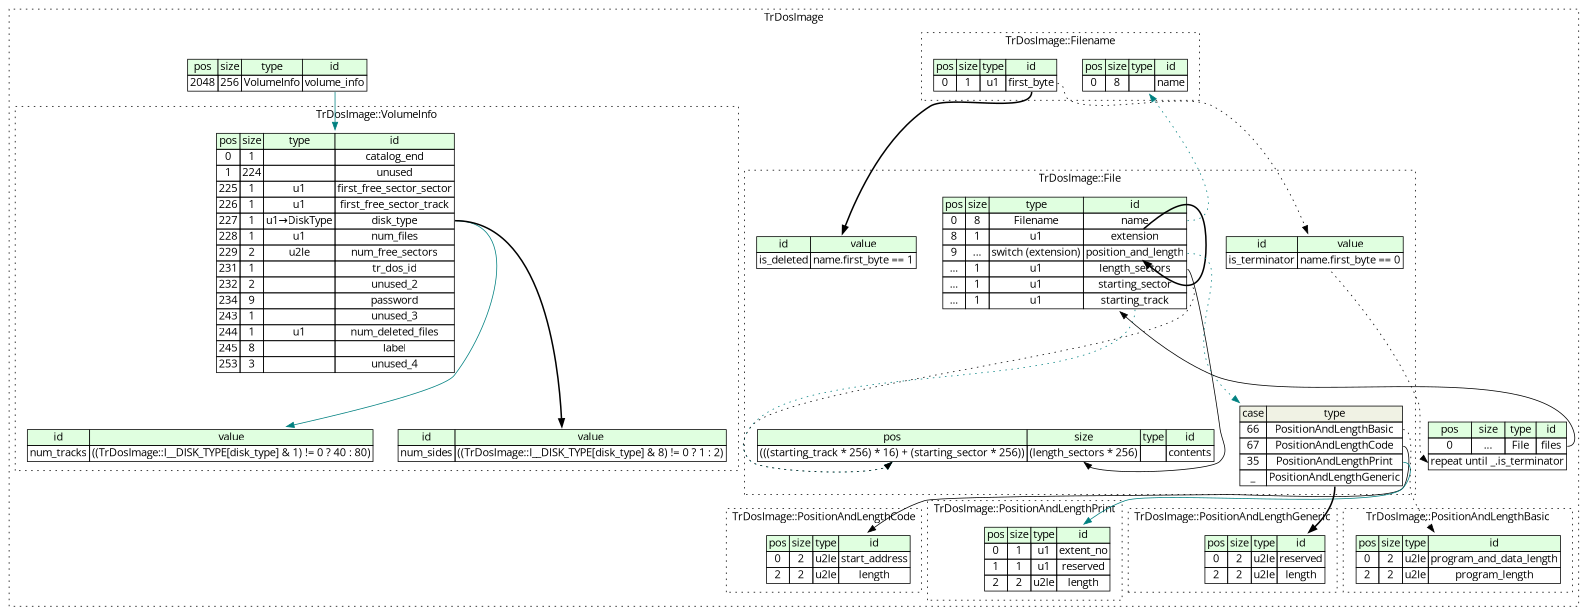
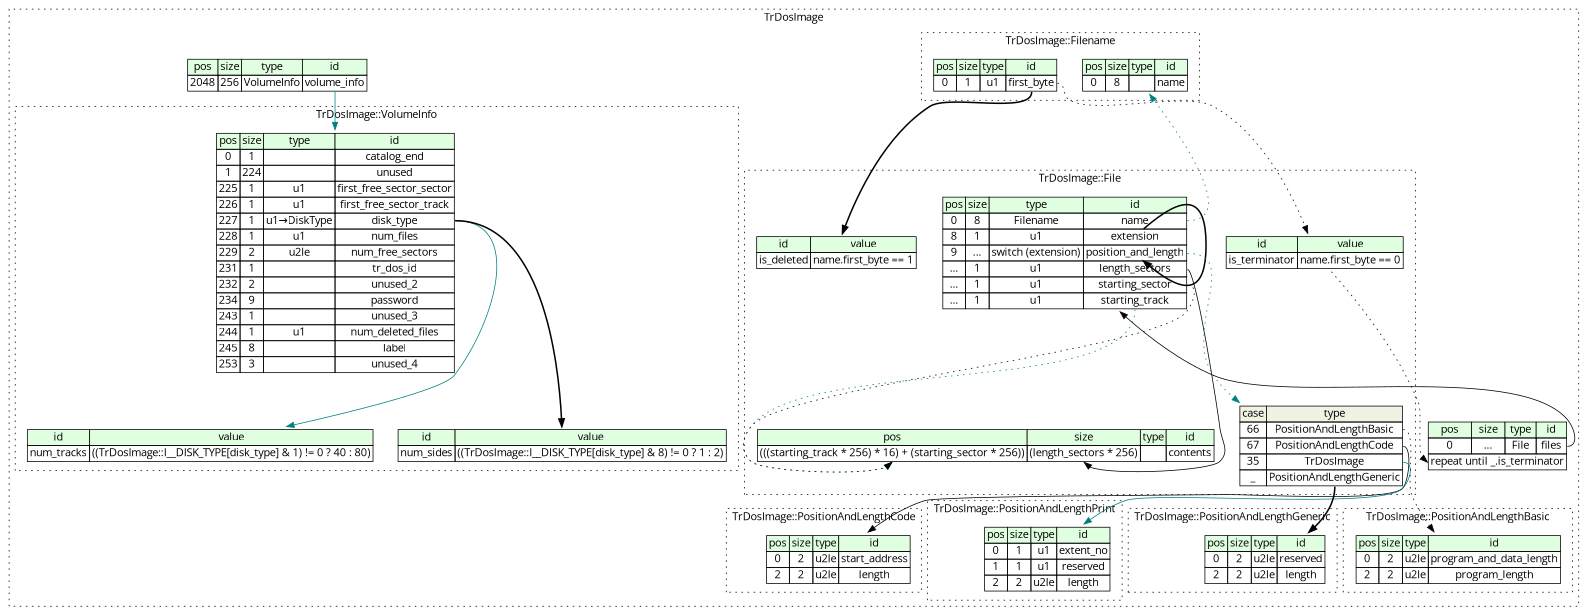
  digraph {
    rankdir=TB
    fontname="Open Sans"
    node [shape=plaintext fontname="Open Sans"]
    edge [color=black tailport=disk_type_type style=dotted fontname="Open Sans"]
    n1 [label=<<TABLE BORDER="0" CELLBORDER="1" CELLSPACING="0"> 				<TR><TD BGCOLOR="#E0FFE0">pos</TD><TD BGCOLOR="#E0FFE0">size</TD><TD BGCOLOR="#E0FFE0">type</TD><TD BGCOLOR="#E0FFE0">id</TD></TR> 				<TR><TD PORT="catalog_end_pos">0</TD><TD PORT="catalog_end_size">1</TD><TD></TD><TD PORT="catalog_end_type">catalog_end</TD></TR> 				<TR><TD PORT="unused_pos">1</TD><TD PORT="unused_size">224</TD><TD></TD><TD PORT="unused_type">unused</TD></TR> 				<TR><TD PORT="first_free_sector_sector_pos">225</TD><TD PORT="first_free_sector_sector_size">1</TD><TD>u1</TD><TD PORT="first_free_sector_sector_type">first_free_sector_sector</TD></TR> 				<TR><TD PORT="first_free_sector_track_pos">226</TD><TD PORT="first_free_sector_track_size">1</TD><TD>u1</TD><TD PORT="first_free_sector_track_type">first_free_sector_track</TD></TR> 				<TR><TD PORT="disk_type_pos">227</TD><TD PORT="disk_type_size">1</TD><TD>u1→DiskType</TD><TD PORT="disk_type_type">disk_type</TD></TR> 				<TR><TD PORT="num_files_pos">228</TD><TD PORT="num_files_size">1</TD><TD>u1</TD><TD PORT="num_files_type">num_files</TD></TR> 				<TR><TD PORT="num_free_sectors_pos">229</TD><TD PORT="num_free_sectors_size">2</TD><TD>u2le</TD><TD PORT="num_free_sectors_type">num_free_sectors</TD></TR> 				<TR><TD PORT="tr_dos_id_pos">231</TD><TD PORT="tr_dos_id_size">1</TD><TD></TD><TD PORT="tr_dos_id_type">tr_dos_id</TD></TR> 				<TR><TD PORT="unused_2_pos">232</TD><TD PORT="unused_2_size">2</TD><TD></TD><TD PORT="unused_2_type">unused_2</TD></TR> 				<TR><TD PORT="password_pos">234</TD><TD PORT="password_size">9</TD><TD></TD><TD PORT="password_type">password</TD></TR> 				<TR><TD PORT="unused_3_pos">243</TD><TD PORT="unused_3_size">1</TD><TD></TD><TD PORT="unused_3_type">unused_3</TD></TR> 				<TR><TD PORT="num_deleted_files_pos">244</TD><TD PORT="num_deleted_files_size">1</TD><TD>u1</TD><TD PORT="num_deleted_files_type">num_deleted_files</TD></TR> 				<TR><TD PORT="label_pos">245</TD><TD PORT="label_size">8</TD><TD></TD><TD PORT="label_type">label</TD></TR> 				<TR><TD PORT="unused_4_pos">253</TD><TD PORT="unused_4_size">3</TD><TD></TD><TD PORT="unused_4_type">unused_4</TD></TR> 			</TABLE>>]
    n2 [label=<<TABLE BORDER="0" CELLBORDER="1" CELLSPACING="0"> 				<TR><TD BGCOLOR="#E0FFE0">id</TD><TD BGCOLOR="#E0FFE0">value</TD></TR> 				<TR><TD>num_tracks</TD><TD>((TrDosImage::I__DISK_TYPE[disk_type] &amp; 1) != 0 ? 40 : 80)</TD></TR> 			</TABLE>>]
    n3 [label=<<TABLE BORDER="0" CELLBORDER="1" CELLSPACING="0"> 				<TR><TD BGCOLOR="#E0FFE0">id</TD><TD BGCOLOR="#E0FFE0">value</TD></TR> 				<TR><TD>num_sides</TD><TD>((TrDosImage::I__DISK_TYPE[disk_type] &amp; 8) != 0 ? 1 : 2)</TD></TR> 			</TABLE>>]
    n4 [label=<<TABLE BORDER="0" CELLBORDER="1" CELLSPACING="0"> 				<TR><TD BGCOLOR="#E0FFE0">pos</TD><TD BGCOLOR="#E0FFE0">size</TD><TD BGCOLOR="#E0FFE0">type</TD><TD BGCOLOR="#E0FFE0">id</TD></TR> 				<TR><TD PORT="start_address_pos">0</TD><TD PORT="start_address_size">2</TD><TD>u2le</TD><TD PORT="start_address_type">start_address</TD></TR> 				<TR><TD PORT="length_pos">2</TD><TD PORT="length_size">2</TD><TD>u2le</TD><TD PORT="length_type">length</TD></TR> 			</TABLE>>]
    n5 [label=<<TABLE BORDER="0" CELLBORDER="1" CELLSPACING="0"> 				<TR><TD BGCOLOR="#E0FFE0">pos</TD><TD BGCOLOR="#E0FFE0">size</TD><TD BGCOLOR="#E0FFE0">type</TD><TD BGCOLOR="#E0FFE0">id</TD></TR> 				<TR><TD PORT="name_pos">0</TD><TD PORT="name_size">8</TD><TD></TD><TD PORT="name_type">name</TD></TR> 			</TABLE>>]
    n6 [label=<<TABLE BORDER="0" CELLBORDER="1" CELLSPACING="0"> 				<TR><TD BGCOLOR="#E0FFE0">pos</TD><TD BGCOLOR="#E0FFE0">size</TD><TD BGCOLOR="#E0FFE0">type</TD><TD BGCOLOR="#E0FFE0">id</TD></TR> 				<TR><TD PORT="first_byte_pos">0</TD><TD PORT="first_byte_size">1</TD><TD>u1</TD><TD PORT="first_byte_type">first_byte</TD></TR> 			</TABLE>>]
    n7 [label=<<TABLE BORDER="0" CELLBORDER="1" CELLSPACING="0"> 				<TR><TD BGCOLOR="#E0FFE0">pos</TD><TD BGCOLOR="#E0FFE0">size</TD><TD BGCOLOR="#E0FFE0">type</TD><TD BGCOLOR="#E0FFE0">id</TD></TR> 				<TR><TD PORT="extent_no_pos">0</TD><TD PORT="extent_no_size">1</TD><TD>u1</TD><TD PORT="extent_no_type">extent_no</TD></TR> 				<TR><TD PORT="reserved_pos">1</TD><TD PORT="reserved_size">1</TD><TD>u1</TD><TD PORT="reserved_type">reserved</TD></TR> 				<TR><TD PORT="length_pos">2</TD><TD PORT="length_size">2</TD><TD>u2le</TD><TD PORT="length_type">length</TD></TR> 			</TABLE>>]
    n8 [label=<<TABLE BORDER="0" CELLBORDER="1" CELLSPACING="0"> 				<TR><TD BGCOLOR="#E0FFE0">pos</TD><TD BGCOLOR="#E0FFE0">size</TD><TD BGCOLOR="#E0FFE0">type</TD><TD BGCOLOR="#E0FFE0">id</TD></TR> 				<TR><TD PORT="reserved_pos">0</TD><TD PORT="reserved_size">2</TD><TD>u2le</TD><TD PORT="reserved_type">reserved</TD></TR> 				<TR><TD PORT="length_pos">2</TD><TD PORT="length_size">2</TD><TD>u2le</TD><TD PORT="length_type">length</TD></TR> 			</TABLE>>]
    n9 [label=<<TABLE BORDER="0" CELLBORDER="1" CELLSPACING="0"> 				<TR><TD BGCOLOR="#E0FFE0">pos</TD><TD BGCOLOR="#E0FFE0">size</TD><TD BGCOLOR="#E0FFE0">type</TD><TD BGCOLOR="#E0FFE0">id</TD></TR> 				<TR><TD PORT="program_and_data_length_pos">0</TD><TD PORT="program_and_data_length_size">2</TD><TD>u2le</TD><TD PORT="program_and_data_length_type">program_and_data_length</TD></TR> 				<TR><TD PORT="program_length_pos">2</TD><TD PORT="program_length_size">2</TD><TD>u2le</TD><TD PORT="program_length_type">program_length</TD></TR> 			</TABLE>>]
    n10 [label=<<TABLE BORDER="0" CELLBORDER="1" CELLSPACING="0"> 				<TR><TD BGCOLOR="#E0FFE0">pos</TD><TD BGCOLOR="#E0FFE0">size</TD><TD BGCOLOR="#E0FFE0">type</TD><TD BGCOLOR="#E0FFE0">id</TD></TR> 				<TR><TD PORT="name_pos">0</TD><TD PORT="name_size">8</TD><TD>Filename</TD><TD PORT="name_type">name</TD></TR> 				<TR><TD PORT="extension_pos">8</TD><TD PORT="extension_size">1</TD><TD>u1</TD><TD PORT="extension_type">extension</TD></TR> 				<TR><TD PORT="position_and_length_pos">9</TD><TD PORT="position_and_length_size">...</TD><TD>switch (extension)</TD><TD PORT="position_and_length_type">position_and_length</TD></TR> 				<TR><TD PORT="length_sectors_pos">...</TD><TD PORT="length_sectors_size">1</TD><TD>u1</TD><TD PORT="length_sectors_type">length_sectors</TD></TR> 				<TR><TD PORT="starting_sector_pos">...</TD><TD PORT="starting_sector_size">1</TD><TD>u1</TD><TD PORT="starting_sector_type">starting_sector</TD></TR> 				<TR><TD PORT="starting_track_pos">...</TD><TD PORT="starting_track_size">1</TD><TD>u1</TD><TD PORT="starting_track_type">starting_track</TD></TR> 			</TABLE>>]
    n11 [label=<<TABLE BORDER="0" CELLBORDER="1" CELLSPACING="0"> 				<TR><TD BGCOLOR="#E0FFE0">id</TD><TD BGCOLOR="#E0FFE0">value</TD></TR> 				<TR><TD>is_deleted</TD><TD>name.first_byte == 1</TD></TR> 			</TABLE>>]
    n12 [label=<<TABLE BORDER="0" CELLBORDER="1" CELLSPACING="0"> 				<TR><TD BGCOLOR="#E0FFE0">id</TD><TD BGCOLOR="#E0FFE0">value</TD></TR> 				<TR><TD>is_terminator</TD><TD>name.first_byte == 0</TD></TR> 			</TABLE>>]
    n13 [label=<<TABLE BORDER="0" CELLBORDER="1" CELLSPACING="0"> 				<TR><TD BGCOLOR="#E0FFE0">pos</TD><TD BGCOLOR="#E0FFE0">size</TD><TD BGCOLOR="#E0FFE0">type</TD><TD BGCOLOR="#E0FFE0">id</TD></TR> 				<TR><TD PORT="contents_pos">(((starting_track * 256) * 16) + (starting_sector * 256))</TD><TD PORT="contents_size">(length_sectors * 256)</TD><TD></TD><TD PORT="contents_type">contents</TD></TR> 			</TABLE>>]
-   n14 [label=<<TABLE BORDER="0" CELLBORDER="1" CELLSPACING="0"> 	<TR><TD BGCOLOR="#F0F2E4">case</TD><TD BGCOLOR="#F0F2E4">type</TD></TR> 	<TR><TD>66</TD><TD PORT="case0">PositionAndLengthBasic</TD></TR> 	<TR><TD>67</TD><TD PORT="case1">PositionAndLengthCode</TD></TR> 	<TR><TD>35</TD><TD PORT="case2">PositionAndLengthPrint</TD></TR> 	<TR><TD>_</TD><TD PORT="case3">PositionAndLengthGeneric</TD></TR> </TABLE>>]
+   n14 [label=<<TABLE BORDER="0" CELLBORDER="1" CELLSPACING="0"> 	<TR><TD BGCOLOR="#F0F2E4">case</TD><TD BGCOLOR="#F0F2E4">type</TD></TR> 	<TR><TD>66</TD><TD PORT="case0">PositionAndLengthBasic</TD></TR> 	<TR><TD>67</TD><TD PORT="case1">PositionAndLengthCode</TD></TR> 	<TR><TD>35</TD><TD PORT="case2">TrDosImage</TD></TR> 	<TR><TD>_</TD><TD PORT="case3">PositionAndLengthGeneric</TD></TR> </TABLE>>]
    n15 [label=<<TABLE BORDER="0" CELLBORDER="1" CELLSPACING="0"> 			<TR><TD BGCOLOR="#E0FFE0">pos</TD><TD BGCOLOR="#E0FFE0">size</TD><TD BGCOLOR="#E0FFE0">type</TD><TD BGCOLOR="#E0FFE0">id</TD></TR> 			<TR><TD PORT="files_pos">0</TD><TD PORT="files_size">...</TD><TD>File</TD><TD PORT="files_type">files</TD></TR> 			<TR><TD COLSPAN="4" PORT="files__repeat">repeat until _.is_terminator</TD></TR> 		</TABLE>>]
    n16 [label=<<TABLE BORDER="0" CELLBORDER="1" CELLSPACING="0"> 			<TR><TD BGCOLOR="#E0FFE0">pos</TD><TD BGCOLOR="#E0FFE0">size</TD><TD BGCOLOR="#E0FFE0">type</TD><TD BGCOLOR="#E0FFE0">id</TD></TR> 			<TR><TD PORT="volume_info_pos">2048</TD><TD PORT="volume_info_size">256</TD><TD>VolumeInfo</TD><TD PORT="volume_info_type">volume_info</TD></TR> 		</TABLE>>]
    subgraph cluster_1 {
      label=TrDosImage
      style=dotted
      n15
      n16
      subgraph cluster_2 {
        label="TrDosImage::VolumeInfo"
        style=dotted
        n1
        n2
        n3
      }
      subgraph cluster_3 {
        label="TrDosImage::PositionAndLengthCode"
        style=dotted
        n4
      }
      subgraph cluster_4 {
        label="TrDosImage::Filename"
        style=dotted
        n5
        n6
      }
      subgraph cluster_5 {
        label="TrDosImage::PositionAndLengthPrint"
        style=dotted
        n7
      }
      subgraph cluster_6 {
        label="TrDosImage::PositionAndLengthGeneric"
        style=dotted
        n8
      }
      subgraph cluster_7 {
        label="TrDosImage::PositionAndLengthBasic"
        style=dotted
        n9
      }
      subgraph cluster_8 {
        label="TrDosImage::File"
        style=dotted
        n10
        n11
        n12
        n13
        n14
      }
    }
    n1 -> n2 [color=teal style=solid]
    n1 -> n3 [style=bold]
    n6 -> n11 [tailport=first_byte_type style=bold]
    n6 -> n12 [tailport=first_byte_type]
    n10 -> n5 [tailport=name_type color=teal]
    n10 -> n10 [headport=position_and_length_type tailport=extension_type style=bold]
    n10 -> n13 [color=teal headport=contents_pos tailport=starting_track_type]
    n10 -> n13 [headport=contents_pos tailport=starting_sector_type]
    n10 -> n13 [headport=contents_size tailport=length_sectors_type style=solid]
    n10 -> n14 [tailport=position_and_length_type color=teal]
    n12 -> n15 [headport=files__repeat tailport=is_terminator_type]
    n14 -> n4 [style=solid tailport=case1]
    n14 -> n7 [style=solid tailport=case2 color=teal]
    n14 -> n8 [style=bold tailport=case3]
    n14 -> n9 [tailport=case0]
    n15 -> n10 [style=solid tailport=files_type]
    n16 -> n1 [style=solid tailport=volume_info_type color=teal]
  }
